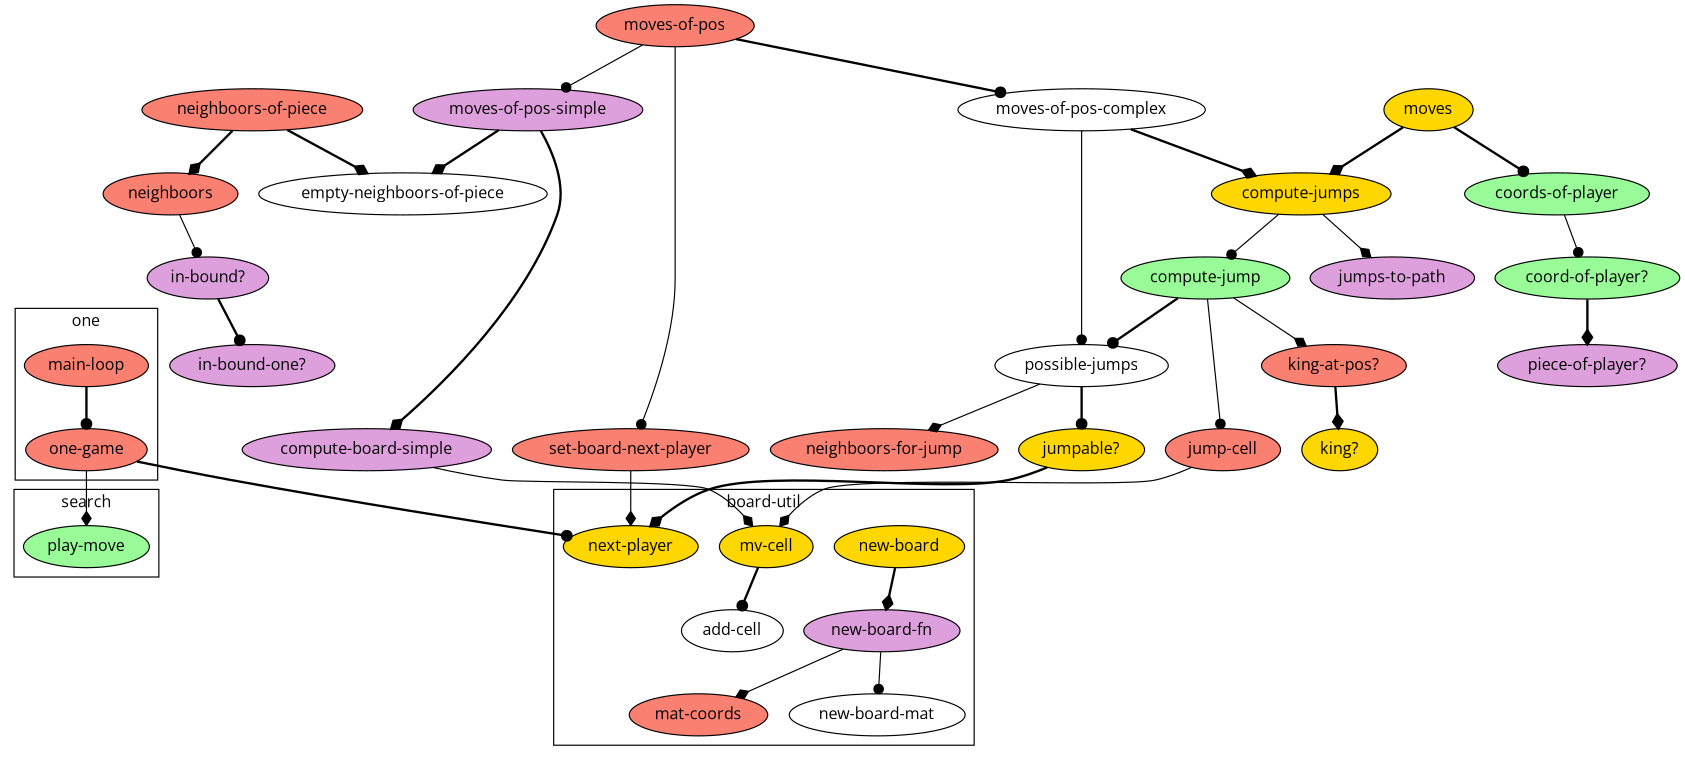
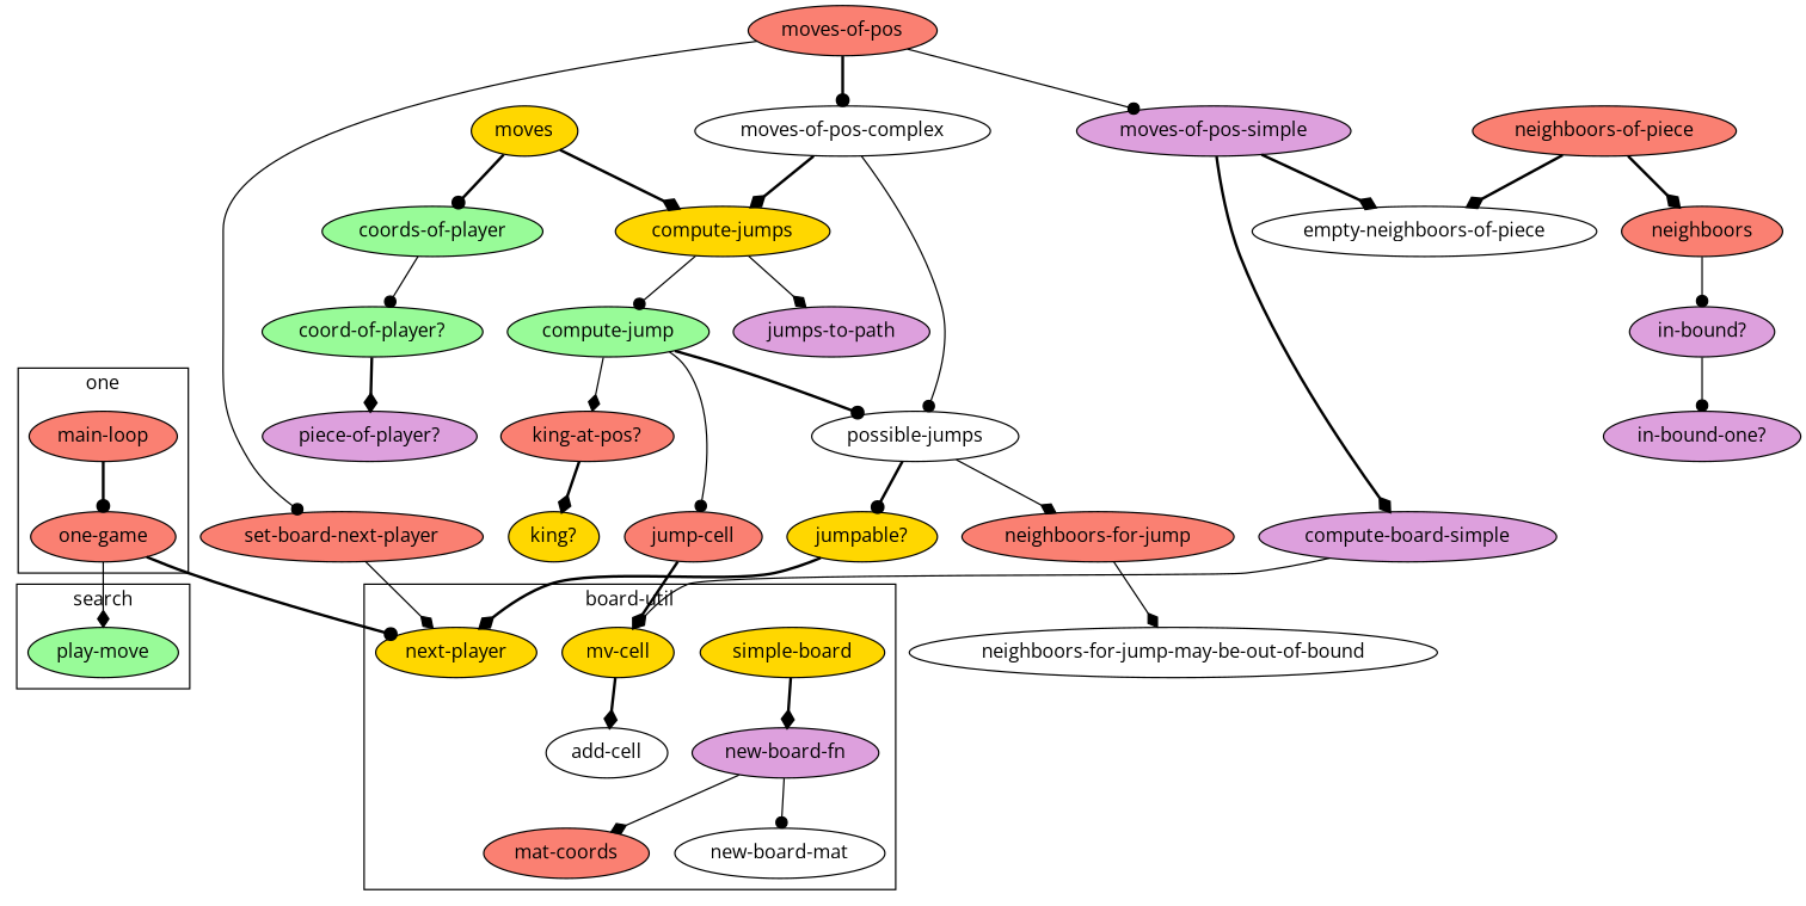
  digraph {
    fontname="Open Sans"
    node [fillcolor=salmon fontname="Open Sans" style=filled]
    edge [arrowhead=diamond fontname="Open Sans" style=solid]
    "main-loop"
    "one-game"
    "new-board-fn" [fillcolor=plum]
    "mat-coords"
    "new-board-mat" [fillcolor=white]
-   "new-board" [fillcolor=gold]
+   "new-board" [fillcolor=gold label="simple-board"]
    "mv-cell" [fillcolor=gold]
    "add-cell" [fillcolor=white]
    "next-player" [fillcolor=gold]
    "play-move" [fillcolor=palegreen]
    "in-bound?" [fillcolor=plum]
    "in-bound-one?" [fillcolor=plum]
    neighboors
    "neighboors-of-piece"
    "empty-neighboors-of-piece" [fillcolor=white]
    "compute-board-simple" [fillcolor=plum]
    "moves-of-pos-simple" [fillcolor=plum]
+   "neighboors-for-jump-may-be-out-of-bound" [fillcolor=white]
    "neighboors-for-jump"
    "jumpable?" [fillcolor=gold]
    "possible-jumps" [fillcolor=white]
    "jump-cell"
    "king?" [fillcolor=gold]
    "king-at-pos?"
    "compute-jump" [fillcolor=palegreen]
    "compute-jumps" [fillcolor=gold]
    "jumps-to-path" [fillcolor=plum]
    "moves-of-pos-complex" [fillcolor=white]
    "set-board-next-player"
    "moves-of-pos"
    "coord-of-player?" [fillcolor=palegreen]
    "piece-of-player?" [fillcolor=plum]
    "coords-of-player" [fillcolor=palegreen]
    moves [fillcolor=gold]
    subgraph cluster_1 {
      label=one
      "main-loop"
      "one-game"
    }
    subgraph cluster_2 {
      label="board-util"
      "new-board-fn"
      "mat-coords"
      "new-board-mat"
      "new-board"
      "mv-cell"
      "add-cell"
      "next-player"
    }
    subgraph cluster_3 {
      label=search
      "play-move"
    }
    "main-loop" -> "one-game" [arrowhead=dot style=bold]
    "one-game" -> "next-player" [arrowhead=dot style=bold]
    "one-game" -> "play-move"
    "new-board-fn" -> "mat-coords"
    "new-board-fn" -> "new-board-mat" [arrowhead=dot]
    "new-board" -> "new-board-fn" [style=bold]
-   "mv-cell" -> "add-cell" [arrowhead=dot style=bold]
-   "in-bound?" -> "in-bound-one?" [arrowhead=dot style=bold]
+   "mv-cell" -> "add-cell" [style=bold]
+   "in-bound?" -> "in-bound-one?" [arrowhead=dot]
    neighboors -> "in-bound?" [arrowhead=dot]
    "neighboors-of-piece" -> neighboors [style=bold]
    "neighboors-of-piece" -> "empty-neighboors-of-piece" [style=bold]
    "compute-board-simple" -> "mv-cell"
    "moves-of-pos-simple" -> "empty-neighboors-of-piece" [style=bold]
    "moves-of-pos-simple" -> "compute-board-simple" [style=bold]
+   "neighboors-for-jump" -> "neighboors-for-jump-may-be-out-of-bound"
    "jumpable?" -> "next-player" [style=bold]
    "possible-jumps" -> "neighboors-for-jump"
    "possible-jumps" -> "jumpable?" [arrowhead=dot style=bold]
-   "jump-cell" -> "mv-cell"
+   "jump-cell" -> "mv-cell" [style=bold]
    "king-at-pos?" -> "king?" [style=bold]
    "compute-jump" -> "possible-jumps" [arrowhead=dot style=bold]
    "compute-jump" -> "jump-cell" [arrowhead=dot]
    "compute-jump" -> "king-at-pos?"
    "compute-jumps" -> "compute-jump" [arrowhead=dot]
    "compute-jumps" -> "jumps-to-path"
    "moves-of-pos-complex" -> "possible-jumps" [arrowhead=dot]
    "moves-of-pos-complex" -> "compute-jumps" [style=bold]
    "set-board-next-player" -> "next-player"
    "moves-of-pos" -> "moves-of-pos-simple" [arrowhead=dot]
    "moves-of-pos" -> "moves-of-pos-complex" [arrowhead=dot style=bold]
    "moves-of-pos" -> "set-board-next-player" [arrowhead=dot]
    "coord-of-player?" -> "piece-of-player?" [style=bold]
    "coords-of-player" -> "coord-of-player?" [arrowhead=dot]
    moves -> "compute-jumps" [style=bold]
    moves -> "coords-of-player" [arrowhead=dot style=bold]
  }
